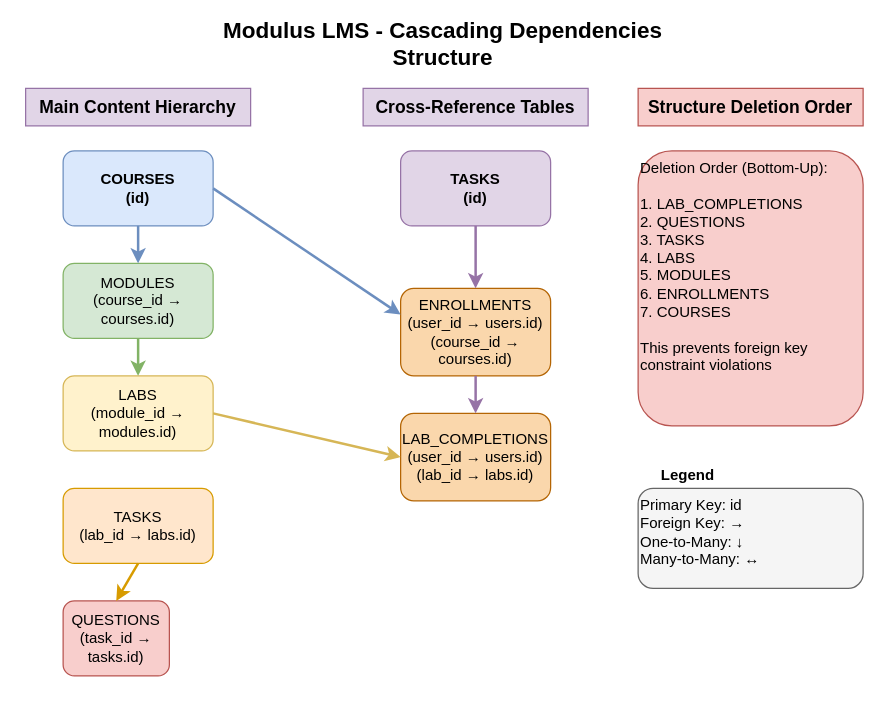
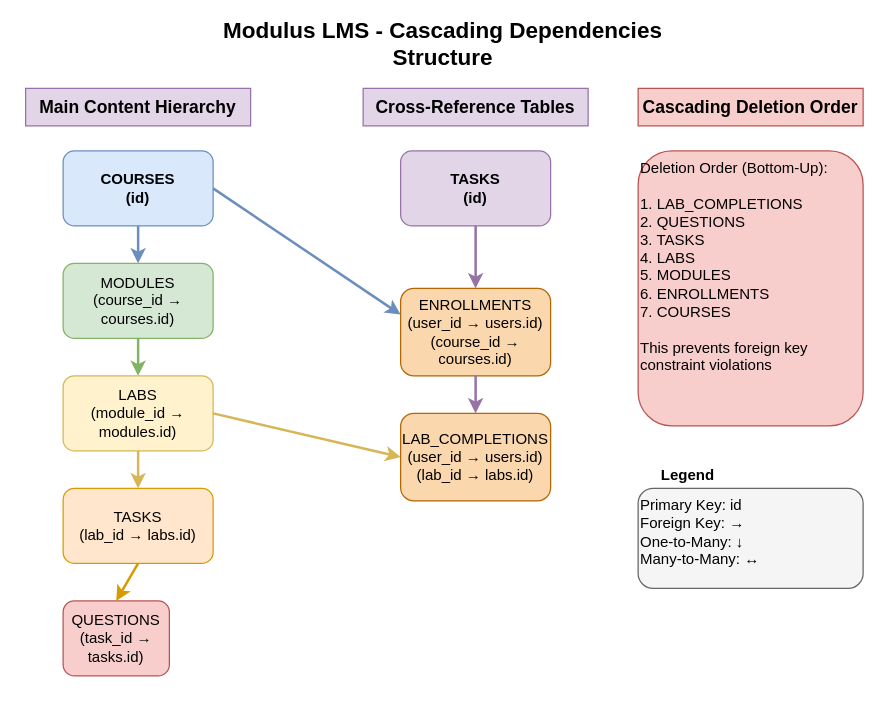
  <mxCell id="0" />
  <mxCell id="1" parent="0" />
  <mxCell id="2" value="Modulus LMS - Cascading Dependencies Structure" style="text;html=1;strokeColor=none;fillColor=none;align=center;verticalAlign=middle;whiteSpace=wrap;rounded=0;fontSize=18;fontStyle=1;" vertex="1" parent="1"><mxGeometry x="154" y="20" width="400" height="30" as="geometry" /></mxCell>
  <mxCell id="3" value="Main Content Hierarchy" style="text;html=1;strokeColor=none;fillColor=none;align=center;verticalAlign=middle;whiteSpace=wrap;rounded=0;fontSize=14;fontStyle=1;fillColor=#e1d5e7;strokeColor=#9673a6;" vertex="1" parent="1"><mxGeometry x="20" y="70" width="180" height="30" as="geometry" /></mxCell>
  <mxCell id="4" value="COURSES&#10;(id)" style="rounded=1;whiteSpace=wrap;html=1;fillColor=#dae8fc;strokeColor=#6c8ebf;fontStyle=1;" vertex="1" parent="1"><mxGeometry x="50" y="120" width="120" height="60" as="geometry" /></mxCell>
  <mxCell id="5" value="MODULES&#10;(course_id → courses.id)" style="rounded=1;whiteSpace=wrap;html=1;fillColor=#d5e8d4;strokeColor=#82b366;" vertex="1" parent="1"><mxGeometry x="50" y="210" width="120" height="60" as="geometry" /></mxCell>
  <mxCell id="6" value="LABS&#10;(module_id → modules.id)" style="rounded=1;whiteSpace=wrap;html=1;fillColor=#fff2cc;strokeColor=#d6b656;" vertex="1" parent="1"><mxGeometry x="50" y="300" width="120" height="60" as="geometry" /></mxCell>
  <mxCell id="7" value="TASKS&#10;(lab_id → labs.id)" style="rounded=1;whiteSpace=wrap;html=1;fillColor=#ffe6cc;strokeColor=#d79b00;" vertex="1" parent="1"><mxGeometry x="50" y="390" width="120" height="60" as="geometry" /></mxCell>
  <mxCell id="8" value="QUESTIONS&#10;(task_id → tasks.id)" style="rounded=1;whiteSpace=wrap;html=1;fillColor=#f8cecc;strokeColor=#b85450;" vertex="1" parent="1"><mxGeometry x="50" y="480" width="85" height="60" as="geometry" /></mxCell>
  <mxCell id="9" value="" style="endArrow=classic;html=1;rounded=0;exitX=0.5;exitY=1;exitDx=0;exitDy=0;entryX=0.5;entryY=0;entryDx=0;entryDy=0;strokeWidth=2;strokeColor=#6c8ebf;" edge="1" parent="1" source="4" target="5"><mxGeometry width="50" height="50" relative="1" as="geometry"><mxPoint x="330" y="290" as="sourcePoint" /><mxPoint x="380" y="240" as="targetPoint" /></mxGeometry></mxCell>
  <mxCell id="10" value="" style="endArrow=classic;html=1;rounded=0;exitX=0.5;exitY=1;exitDx=0;exitDy=0;entryX=0.5;entryY=0;entryDx=0;entryDy=0;strokeWidth=2;strokeColor=#82b366;" edge="1" parent="1" source="5" target="6"><mxGeometry width="50" height="50" relative="1" as="geometry"><mxPoint x="330" y="290" as="sourcePoint" /><mxPoint x="380" y="240" as="targetPoint" /></mxGeometry></mxCell>
+ <mxCell id="11" value="" style="endArrow=classic;html=1;rounded=0;exitX=0.5;exitY=1;exitDx=0;exitDy=0;entryX=0.5;entryY=0;entryDx=0;entryDy=0;strokeWidth=2;strokeColor=#d6b656;" edge="1" parent="1" source="6" target="7"><mxGeometry width="50" height="50" relative="1" as="geometry"><mxPoint x="330" y="290" as="sourcePoint" /><mxPoint x="380" y="240" as="targetPoint" /></mxGeometry></mxCell>
  <mxCell id="12" value="" style="endArrow=classic;html=1;rounded=0;exitX=0.5;exitY=1;exitDx=0;exitDy=0;entryX=0.5;entryY=0;entryDx=0;entryDy=0;strokeWidth=2;strokeColor=#d79b00;" edge="1" parent="1" source="7" target="8"><mxGeometry width="50" height="50" relative="1" as="geometry"><mxPoint x="330" y="290" as="sourcePoint" /><mxPoint x="380" y="240" as="targetPoint" /></mxGeometry></mxCell>
  <mxCell id="13" value="Cross-Reference Tables" style="text;html=1;strokeColor=none;fillColor=none;align=center;verticalAlign=middle;whiteSpace=wrap;rounded=0;fontSize=14;fontStyle=1;fillColor=#e1d5e7;strokeColor=#9673a6;" vertex="1" parent="1"><mxGeometry x="290" y="70" width="180" height="30" as="geometry" /></mxCell>
  <mxCell id="14" value="TASKS&#10;(id)" style="rounded=1;whiteSpace=wrap;html=1;fillColor=#e1d5e7;strokeColor=#9673a6;fontStyle=1;" vertex="1" parent="1"><mxGeometry x="320" y="120" width="120" height="60" as="geometry" /></mxCell>
  <mxCell id="15" value="ENROLLMENTS&#10;(user_id → users.id)&#10;(course_id → courses.id)" style="rounded=1;whiteSpace=wrap;html=1;fillColor=#fad7ac;strokeColor=#b46504;" vertex="1" parent="1"><mxGeometry x="320" y="230" width="120" height="70" as="geometry" /></mxCell>
  <mxCell id="16" value="LAB_COMPLETIONS&#10;(user_id → users.id)&#10;(lab_id → labs.id)" style="rounded=1;whiteSpace=wrap;html=1;fillColor=#fad7ac;strokeColor=#b46504;" vertex="1" parent="1"><mxGeometry x="320" y="330" width="120" height="70" as="geometry" /></mxCell>
  <mxCell id="17" value="" style="endArrow=classic;html=1;rounded=0;exitX=0.5;exitY=1;exitDx=0;exitDy=0;entryX=0.5;entryY=0;entryDx=0;entryDy=0;strokeWidth=2;strokeColor=#9673a6;" edge="1" parent="1" source="14" target="15"><mxGeometry width="50" height="50" relative="1" as="geometry"><mxPoint x="330" y="290" as="sourcePoint" /><mxPoint x="380" y="240" as="targetPoint" /></mxGeometry></mxCell>
  <mxCell id="18" value="" style="endArrow=classic;html=1;rounded=0;exitX=0.5;exitY=1;exitDx=0;exitDy=0;entryX=0.5;entryY=0;entryDx=0;entryDy=0;strokeWidth=2;strokeColor=#9673a6;" edge="1" parent="1" source="15" target="16"><mxGeometry width="50" height="50" relative="1" as="geometry"><mxPoint x="330" y="290" as="sourcePoint" /><mxPoint x="380" y="240" as="targetPoint" /></mxGeometry></mxCell>
  <mxCell id="19" value="" style="endArrow=classic;html=1;rounded=0;exitX=1;exitY=0.5;exitDx=0;exitDy=0;entryX=0;entryY=0.3;entryDx=0;entryDy=0;strokeWidth=2;strokeColor=#6c8ebf;curved=1;" edge="1" parent="1" source="4" target="15"><mxGeometry width="50" height="50" relative="1" as="geometry"><mxPoint x="330" y="290" as="sourcePoint" /><mxPoint x="380" y="240" as="targetPoint" /></mxGeometry></mxCell>
  <mxCell id="20" value="" style="endArrow=classic;html=1;rounded=0;exitX=1;exitY=0.5;exitDx=0;exitDy=0;entryX=0;entryY=0.5;entryDx=0;entryDy=0;strokeWidth=2;strokeColor=#d6b656;curved=1;" edge="1" parent="1" source="6" target="16"><mxGeometry width="50" height="50" relative="1" as="geometry"><mxPoint x="330" y="290" as="sourcePoint" /><mxPoint x="380" y="240" as="targetPoint" /></mxGeometry></mxCell>
- <mxCell id="21" value="Structure Deletion Order" style="text;html=1;strokeColor=none;fillColor=none;align=center;verticalAlign=middle;whiteSpace=wrap;rounded=0;fontSize=14;fontStyle=1;fillColor=#f8cecc;strokeColor=#b85450;" vertex="1" parent="1"><mxGeometry x="510" y="70" width="180" height="30" as="geometry" /></mxCell>
+ <mxCell id="21" value="Cascading Deletion Order" style="text;html=1;strokeColor=none;fillColor=none;align=center;verticalAlign=middle;whiteSpace=wrap;rounded=0;fontSize=14;fontStyle=1;fillColor=#f8cecc;strokeColor=#b85450;" vertex="1" parent="1"><mxGeometry x="510" y="70" width="180" height="30" as="geometry" /></mxCell>
  <mxCell id="22" value="Deletion Order (Bottom-Up):&#10;&#10;1. LAB_COMPLETIONS&#10;2. QUESTIONS&#10;3. TASKS&#10;4. LABS&#10;5. MODULES&#10;6. ENROLLMENTS&#10;7. COURSES&#10;&#10;This prevents foreign key&#10;constraint violations" style="rounded=1;whiteSpace=wrap;html=1;fillColor=#f8cecc;strokeColor=#b85450;align=left;verticalAlign=top;" vertex="1" parent="1"><mxGeometry x="510" y="120" width="180" height="220" as="geometry" /></mxCell>
  <mxCell id="23" value="Legend" style="text;html=1;strokeColor=none;fillColor=none;align=center;verticalAlign=middle;whiteSpace=wrap;rounded=0;fontSize=12;fontStyle=1;" vertex="1" parent="1"><mxGeometry x="510" y="370" width="80" height="20" as="geometry" /></mxCell>
  <mxCell id="24" value="Primary Key: id&#10;Foreign Key: →&#10;One-to-Many: ↓&#10;Many-to-Many: ↔" style="rounded=1;whiteSpace=wrap;html=1;fillColor=#f5f5f5;strokeColor=#666666;align=left;verticalAlign=top;" vertex="1" parent="1"><mxGeometry x="510" y="390" width="180" height="80" as="geometry" /></mxCell>
